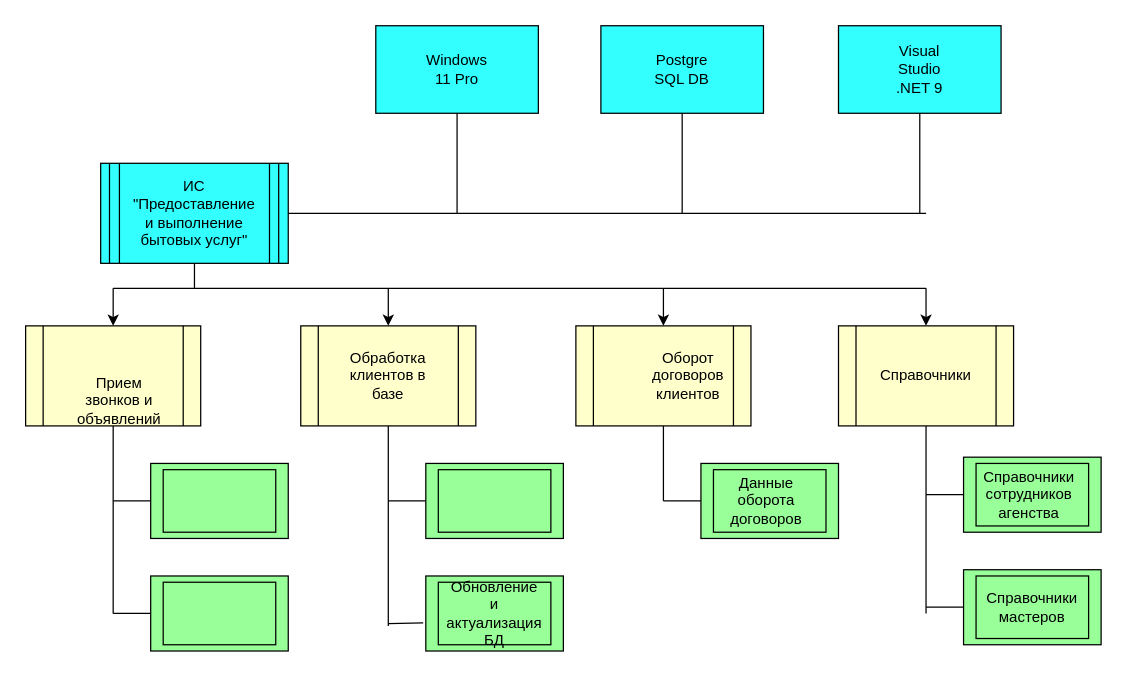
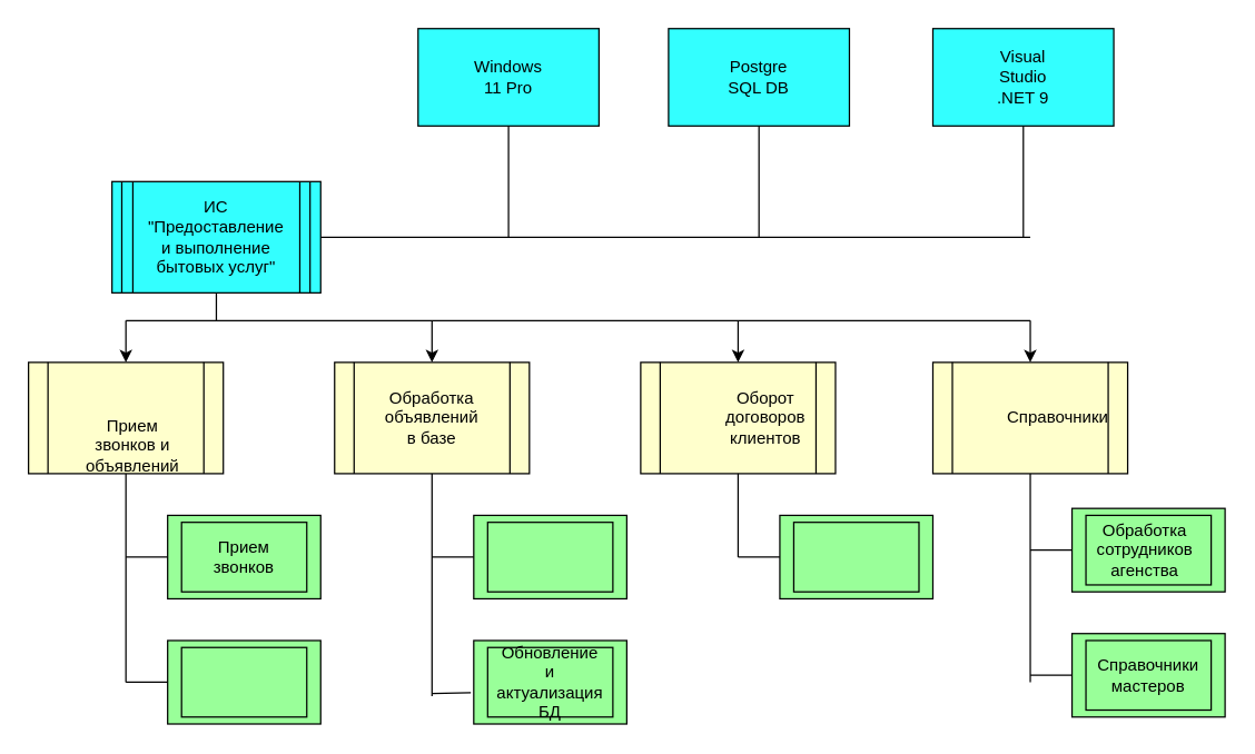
  <mxCell id="0" />
  <mxCell id="1" parent="0" />
  <mxCell id="2" value="" style="shape=process;whiteSpace=wrap;html=1;backgroundOutline=1;fillColor=#33FFFF;" vertex="1" parent="1"><mxGeometry x="80" y="130" width="150" height="80" as="geometry" /></mxCell>
  <mxCell id="3" value="" style="endArrow=none;html=1;rounded=0;entryX=0.047;entryY=0.002;entryDx=0;entryDy=0;entryPerimeter=0;exitX=0.047;exitY=1;exitDx=0;exitDy=0;exitPerimeter=0;" edge="1" parent="1" source="2" target="2"><mxGeometry width="50" height="50" relative="1" as="geometry"><mxPoint x="290" y="120" as="sourcePoint" /><mxPoint x="340" y="70" as="targetPoint" /></mxGeometry></mxCell>
  <mxCell id="4" value="" style="endArrow=none;html=1;rounded=0;entryX=0.949;entryY=0.002;entryDx=0;entryDy=0;entryPerimeter=0;exitX=0.949;exitY=1;exitDx=0;exitDy=0;exitPerimeter=0;" edge="1" parent="1" source="2" target="2"><mxGeometry width="50" height="50" relative="1" as="geometry"><mxPoint x="97" y="220" as="sourcePoint" /><mxPoint x="97" y="140" as="targetPoint" /></mxGeometry></mxCell>
  <mxCell id="5" value="ИС &quot;Предоставление и выполнение бытовых услуг&quot;" style="text;html=1;strokeColor=none;fillColor=none;align=center;verticalAlign=middle;whiteSpace=wrap;rounded=0;" vertex="1" parent="1"><mxGeometry x="125" y="157.5" width="60" height="25" as="geometry" /></mxCell>
  <mxCell id="6" value="" style="rounded=0;whiteSpace=wrap;html=1;fillColor=#33FFFF;" vertex="1" parent="1"><mxGeometry x="300" y="20" width="130" height="70" as="geometry" /></mxCell>
  <mxCell id="7" value="" style="rounded=0;whiteSpace=wrap;html=1;fillColor=#33FFFF;" vertex="1" parent="1"><mxGeometry x="480" y="20" width="130" height="70" as="geometry" /></mxCell>
  <mxCell id="8" value="" style="rounded=0;whiteSpace=wrap;html=1;fillColor=#33FFFF;" vertex="1" parent="1"><mxGeometry x="670" y="20" width="130" height="70" as="geometry" /></mxCell>
  <mxCell id="9" value="" style="shape=process;whiteSpace=wrap;html=1;backgroundOutline=1;fillColor=#FFFFCC;" vertex="1" parent="1"><mxGeometry x="20" y="260" width="140" height="80" as="geometry" /></mxCell>
  <mxCell id="10" value="Прием звонков и объявлений" style="text;html=1;strokeColor=none;fillColor=none;align=center;verticalAlign=middle;whiteSpace=wrap;rounded=0;" vertex="1" parent="1"><mxGeometry x="65" y="305" width="60" height="30" as="geometry" /></mxCell>
  <mxCell id="11" value="" style="shape=process;whiteSpace=wrap;html=1;backgroundOutline=1;fillColor=#FFFFCC;" vertex="1" parent="1"><mxGeometry x="240" y="260" width="140" height="80" as="geometry" /></mxCell>
- <mxCell id="12" value="Обработка клиентов в базе" style="text;html=1;strokeColor=none;fillColor=none;align=center;verticalAlign=middle;whiteSpace=wrap;rounded=0;" vertex="1" parent="1"><mxGeometry x="280" y="285" width="60" height="30" as="geometry" /></mxCell>
+ <mxCell id="12" value="Обработка объявлений в базе" style="text;html=1;strokeColor=none;fillColor=none;align=center;verticalAlign=middle;whiteSpace=wrap;rounded=0;" vertex="1" parent="1"><mxGeometry x="280" y="285" width="60" height="30" as="geometry" /></mxCell>
  <mxCell id="13" value="" style="shape=process;whiteSpace=wrap;html=1;backgroundOutline=1;fillColor=#FFFFCC;" vertex="1" parent="1"><mxGeometry x="460" y="260" width="140" height="80" as="geometry" /></mxCell>
  <mxCell id="14" value="Оборот договоров клиентов" style="text;html=1;strokeColor=none;fillColor=none;align=center;verticalAlign=middle;whiteSpace=wrap;rounded=0;" vertex="1" parent="1"><mxGeometry x="520" y="285" width="60" height="30" as="geometry" /></mxCell>
  <mxCell id="15" value="" style="shape=process;whiteSpace=wrap;html=1;backgroundOutline=1;fillColor=#FFFFCC;" vertex="1" parent="1"><mxGeometry x="670" y="260" width="140" height="80" as="geometry" /></mxCell>
- <mxCell id="16" value="Справочники" style="text;html=1;strokeColor=none;fillColor=none;align=center;verticalAlign=middle;whiteSpace=wrap;rounded=0;" vertex="1" parent="1"><mxGeometry x="710" y="285" width="60" height="30" as="geometry" /></mxCell>
+ <mxCell id="16" value="Справочники" style="text;html=1;strokeColor=none;fillColor=none;align=center;verticalAlign=middle;whiteSpace=wrap;rounded=0;" vertex="1" parent="1"><mxGeometry x="730" y="285" width="60" height="30" as="geometry" /></mxCell>
  <mxCell id="17" value="Windows 11 Pro" style="text;html=1;strokeColor=none;fillColor=none;align=center;verticalAlign=middle;whiteSpace=wrap;rounded=0;" vertex="1" parent="1"><mxGeometry x="335" y="40" width="60" height="30" as="geometry" /></mxCell>
  <mxCell id="18" value="Postgre SQL DB" style="text;html=1;strokeColor=none;fillColor=none;align=center;verticalAlign=middle;whiteSpace=wrap;rounded=0;" vertex="1" parent="1"><mxGeometry x="515" y="40" width="60" height="30" as="geometry" /></mxCell>
  <mxCell id="19" value="Visual Studio .NET 9" style="text;html=1;strokeColor=none;fillColor=none;align=center;verticalAlign=middle;whiteSpace=wrap;rounded=0;" vertex="1" parent="1"><mxGeometry x="705" y="40" width="60" height="30" as="geometry" /></mxCell>
  <mxCell id="20" value="" style="rounded=0;whiteSpace=wrap;html=1;fillColor=#99FF99;" vertex="1" parent="1"><mxGeometry x="120" y="370" width="110" height="60" as="geometry" /></mxCell>
  <mxCell id="21" value="" style="rounded=0;whiteSpace=wrap;html=1;fillColor=#99FF99;" vertex="1" parent="1"><mxGeometry x="130" y="375" width="90" height="50" as="geometry" /></mxCell>
+ <mxCell id="22" value="Прием звонков" style="text;html=1;strokeColor=none;fillColor=none;align=center;verticalAlign=middle;whiteSpace=wrap;rounded=0;" vertex="1" parent="1"><mxGeometry x="145" y="385" width="60" height="30" as="geometry" /></mxCell>
  <mxCell id="23" value="" style="rounded=0;whiteSpace=wrap;html=1;fillColor=#99FF99;" vertex="1" parent="1"><mxGeometry x="120" y="460" width="110" height="60" as="geometry" /></mxCell>
  <mxCell id="24" value="" style="rounded=0;whiteSpace=wrap;html=1;fillColor=#99FF99;" vertex="1" parent="1"><mxGeometry x="130" y="465" width="90" height="50" as="geometry" /></mxCell>
  <mxCell id="25" value="" style="rounded=0;whiteSpace=wrap;html=1;fillColor=#99FF99;" vertex="1" parent="1"><mxGeometry x="770" y="365" width="110" height="60" as="geometry" /></mxCell>
  <mxCell id="26" value="" style="rounded=0;whiteSpace=wrap;html=1;fillColor=#99FF99;" vertex="1" parent="1"><mxGeometry x="780" y="370" width="90" height="50" as="geometry" /></mxCell>
- <mxCell id="27" value="Справочники сотрудников агенства" style="text;html=1;strokeColor=none;fillColor=none;align=center;verticalAlign=middle;whiteSpace=wrap;rounded=0;" vertex="1" parent="1"><mxGeometry x="795" y="380" width="55" height="30" as="geometry" /></mxCell>
+ <mxCell id="27" value="Обработка сотрудников агенства" style="text;html=1;strokeColor=none;fillColor=none;align=center;verticalAlign=middle;whiteSpace=wrap;rounded=0;" vertex="1" parent="1"><mxGeometry x="795" y="380" width="55" height="30" as="geometry" /></mxCell>
  <mxCell id="28" value="" style="rounded=0;whiteSpace=wrap;html=1;fillColor=#99FF99;" vertex="1" parent="1"><mxGeometry x="770" y="455" width="110" height="60" as="geometry" /></mxCell>
  <mxCell id="29" value="" style="rounded=0;whiteSpace=wrap;html=1;fillColor=#99FF99;" vertex="1" parent="1"><mxGeometry x="780" y="460" width="90" height="50" as="geometry" /></mxCell>
  <mxCell id="30" value="Справочники мастеров" style="text;html=1;strokeColor=none;fillColor=none;align=center;verticalAlign=middle;whiteSpace=wrap;rounded=0;" vertex="1" parent="1"><mxGeometry x="795" y="470" width="60" height="30" as="geometry" /></mxCell>
  <mxCell id="31" value="" style="rounded=0;whiteSpace=wrap;html=1;fillColor=#99FF99;" vertex="1" parent="1"><mxGeometry x="340" y="370" width="110" height="60" as="geometry" /></mxCell>
  <mxCell id="32" value="" style="rounded=0;whiteSpace=wrap;html=1;fillColor=#99FF99;" vertex="1" parent="1"><mxGeometry x="350" y="375" width="90" height="50" as="geometry" /></mxCell>
  <mxCell id="33" value="" style="rounded=0;whiteSpace=wrap;html=1;fillColor=#99FF99;" vertex="1" parent="1"><mxGeometry x="340" y="460" width="110" height="60" as="geometry" /></mxCell>
  <mxCell id="34" value="" style="rounded=0;whiteSpace=wrap;html=1;fillColor=#99FF99;" vertex="1" parent="1"><mxGeometry x="350" y="465" width="90" height="50" as="geometry" /></mxCell>
  <mxCell id="35" value="Обновление и актуализация БД" style="text;html=1;strokeColor=none;fillColor=none;align=center;verticalAlign=middle;whiteSpace=wrap;rounded=0;" vertex="1" parent="1"><mxGeometry x="365" y="475" width="60" height="30" as="geometry" /></mxCell>
  <mxCell id="36" value="" style="rounded=0;whiteSpace=wrap;html=1;fillColor=#99FF99;" vertex="1" parent="1"><mxGeometry x="560" y="370" width="110" height="60" as="geometry" /></mxCell>
  <mxCell id="37" value="" style="rounded=0;whiteSpace=wrap;html=1;fillColor=#99FF99;" vertex="1" parent="1"><mxGeometry x="570" y="375" width="90" height="50" as="geometry" /></mxCell>
- <mxCell id="38" value="Данные оборота договоров" style="text;html=1;strokeColor=none;fillColor=none;align=center;verticalAlign=middle;whiteSpace=wrap;rounded=0;" vertex="1" parent="1"><mxGeometry x="585" y="385" width="55" height="30" as="geometry" /></mxCell>
  <mxCell id="39" value="" style="endArrow=none;html=1;rounded=0;exitX=1;exitY=0.5;exitDx=0;exitDy=0;" edge="1" parent="1" source="2"><mxGeometry width="50" height="50" relative="1" as="geometry"><mxPoint x="370" y="350" as="sourcePoint" /><mxPoint x="740" y="170" as="targetPoint" /></mxGeometry></mxCell>
  <mxCell id="40" value="" style="endArrow=none;html=1;rounded=0;entryX=0.5;entryY=1;entryDx=0;entryDy=0;" edge="1" parent="1" target="6"><mxGeometry width="50" height="50" relative="1" as="geometry"><mxPoint x="365" y="170" as="sourcePoint" /><mxPoint x="420" y="300" as="targetPoint" /></mxGeometry></mxCell>
  <mxCell id="41" value="" style="endArrow=none;html=1;rounded=0;entryX=0.5;entryY=1;entryDx=0;entryDy=0;" edge="1" parent="1" target="7"><mxGeometry width="50" height="50" relative="1" as="geometry"><mxPoint x="545" y="170" as="sourcePoint" /><mxPoint x="375" y="100" as="targetPoint" /></mxGeometry></mxCell>
  <mxCell id="42" value="" style="endArrow=none;html=1;rounded=0;entryX=0.5;entryY=1;entryDx=0;entryDy=0;" edge="1" parent="1" target="8"><mxGeometry width="50" height="50" relative="1" as="geometry"><mxPoint x="735" y="170" as="sourcePoint" /><mxPoint x="555" y="100" as="targetPoint" /></mxGeometry></mxCell>
  <mxCell id="43" value="" style="endArrow=none;html=1;rounded=0;entryX=0.5;entryY=1;entryDx=0;entryDy=0;" edge="1" parent="1" target="9"><mxGeometry width="50" height="50" relative="1" as="geometry"><mxPoint x="90" y="490" as="sourcePoint" /><mxPoint x="420" y="300" as="targetPoint" /></mxGeometry></mxCell>
  <mxCell id="44" value="" style="endArrow=none;html=1;rounded=0;entryX=0.5;entryY=1;entryDx=0;entryDy=0;" edge="1" parent="1" target="11"><mxGeometry width="50" height="50" relative="1" as="geometry"><mxPoint x="310" y="500" as="sourcePoint" /><mxPoint x="420" y="300" as="targetPoint" /></mxGeometry></mxCell>
  <mxCell id="45" value="" style="endArrow=none;html=1;rounded=0;entryX=0.5;entryY=1;entryDx=0;entryDy=0;" edge="1" parent="1" target="15"><mxGeometry width="50" height="50" relative="1" as="geometry"><mxPoint x="740" y="490" as="sourcePoint" /><mxPoint x="320" y="350" as="targetPoint" /></mxGeometry></mxCell>
  <mxCell id="46" value="" style="endArrow=none;html=1;rounded=0;entryX=0.5;entryY=1;entryDx=0;entryDy=0;" edge="1" parent="1" target="13"><mxGeometry width="50" height="50" relative="1" as="geometry"><mxPoint x="530" y="400" as="sourcePoint" /><mxPoint x="320" y="350" as="targetPoint" /></mxGeometry></mxCell>
  <mxCell id="47" value="" style="endArrow=none;html=1;rounded=0;exitX=0;exitY=0.5;exitDx=0;exitDy=0;" edge="1" parent="1" source="20"><mxGeometry width="50" height="50" relative="1" as="geometry"><mxPoint x="370" y="350" as="sourcePoint" /><mxPoint x="90" y="400" as="targetPoint" /></mxGeometry></mxCell>
  <mxCell id="48" value="" style="endArrow=none;html=1;rounded=0;exitX=0;exitY=0.5;exitDx=0;exitDy=0;" edge="1" parent="1" source="23"><mxGeometry width="50" height="50" relative="1" as="geometry"><mxPoint x="370" y="350" as="sourcePoint" /><mxPoint x="90" y="490" as="targetPoint" /></mxGeometry></mxCell>
  <mxCell id="49" value="" style="endArrow=none;html=1;rounded=0;exitX=0;exitY=0.5;exitDx=0;exitDy=0;" edge="1" parent="1" source="31"><mxGeometry width="50" height="50" relative="1" as="geometry"><mxPoint x="370" y="350" as="sourcePoint" /><mxPoint x="310" y="400" as="targetPoint" /></mxGeometry></mxCell>
  <mxCell id="50" value="" style="endArrow=none;html=1;rounded=0;entryX=-0.019;entryY=0.625;entryDx=0;entryDy=0;entryPerimeter=0;" edge="1" parent="1" target="33"><mxGeometry width="50" height="50" relative="1" as="geometry"><mxPoint x="310" y="498" as="sourcePoint" /><mxPoint x="420" y="300" as="targetPoint" /></mxGeometry></mxCell>
  <mxCell id="51" value="" style="endArrow=none;html=1;rounded=0;entryX=0;entryY=0.5;entryDx=0;entryDy=0;" edge="1" parent="1" target="36"><mxGeometry width="50" height="50" relative="1" as="geometry"><mxPoint x="530" y="400" as="sourcePoint" /><mxPoint x="420" y="300" as="targetPoint" /></mxGeometry></mxCell>
  <mxCell id="52" value="" style="endArrow=none;html=1;rounded=0;entryX=0;entryY=0.5;entryDx=0;entryDy=0;" edge="1" parent="1" target="25"><mxGeometry width="50" height="50" relative="1" as="geometry"><mxPoint x="740" y="395" as="sourcePoint" /><mxPoint x="420" y="300" as="targetPoint" /></mxGeometry></mxCell>
  <mxCell id="53" value="" style="endArrow=none;html=1;rounded=0;entryX=0;entryY=0.5;entryDx=0;entryDy=0;" edge="1" parent="1" target="28"><mxGeometry width="50" height="50" relative="1" as="geometry"><mxPoint x="740" y="485" as="sourcePoint" /><mxPoint x="420" y="300" as="targetPoint" /></mxGeometry></mxCell>
  <mxCell id="54" value="" style="endArrow=classic;html=1;rounded=0;entryX=0.5;entryY=0;entryDx=0;entryDy=0;" edge="1" parent="1" target="9"><mxGeometry width="50" height="50" relative="1" as="geometry"><mxPoint x="90" y="230" as="sourcePoint" /><mxPoint x="420" y="300" as="targetPoint" /></mxGeometry></mxCell>
  <mxCell id="55" value="" style="endArrow=classic;html=1;rounded=0;entryX=0.5;entryY=0;entryDx=0;entryDy=0;" edge="1" parent="1" target="11"><mxGeometry width="50" height="50" relative="1" as="geometry"><mxPoint x="310" y="230" as="sourcePoint" /><mxPoint x="420" y="300" as="targetPoint" /></mxGeometry></mxCell>
  <mxCell id="56" value="" style="endArrow=classic;html=1;rounded=0;entryX=0.5;entryY=0;entryDx=0;entryDy=0;" edge="1" parent="1" target="13"><mxGeometry width="50" height="50" relative="1" as="geometry"><mxPoint x="530" y="230" as="sourcePoint" /><mxPoint x="320" y="270" as="targetPoint" /></mxGeometry></mxCell>
  <mxCell id="57" value="" style="endArrow=classic;html=1;rounded=0;entryX=0.5;entryY=0;entryDx=0;entryDy=0;" edge="1" parent="1" target="15"><mxGeometry width="50" height="50" relative="1" as="geometry"><mxPoint x="740" y="230" as="sourcePoint" /><mxPoint x="540" y="270" as="targetPoint" /></mxGeometry></mxCell>
  <mxCell id="58" value="" style="endArrow=none;html=1;rounded=0;entryX=0.5;entryY=1;entryDx=0;entryDy=0;" edge="1" parent="1" target="2"><mxGeometry width="50" height="50" relative="1" as="geometry"><mxPoint x="155" y="230" as="sourcePoint" /><mxPoint x="420" y="300" as="targetPoint" /></mxGeometry></mxCell>
  <mxCell id="59" value="" style="endArrow=none;html=1;rounded=0;" edge="1" parent="1"><mxGeometry width="50" height="50" relative="1" as="geometry"><mxPoint x="90" y="230" as="sourcePoint" /><mxPoint x="740" y="230" as="targetPoint" /></mxGeometry></mxCell>
